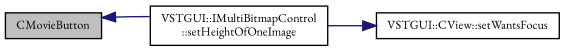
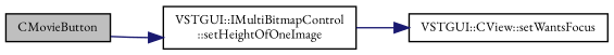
  digraph {
    fontname="EB Garamond"
    rankdir=LR
    node [color=black fontname="EB Garamond" fontsize=9 shape=record]
    edge [color=midnightblue fontname="EB Garamond" fontsize=9 labelfontname=Arial labelfontsize=9 style=solid]
    n1 [fillcolor=grey75 fontcolor=black height=0.2 label=CMovieButton style=filled width=0.4]
    n2 [height=0.2 label="VSTGUI::IMultiBitmapControl\l::setHeightOfOneImage" width=0.4]
    n3 [height=0.2 label="VSTGUI::CView::setWantsFocus" width=0.4]
-   n2 -> n1
+   n1 -> n2
    n2 -> n3
  }
